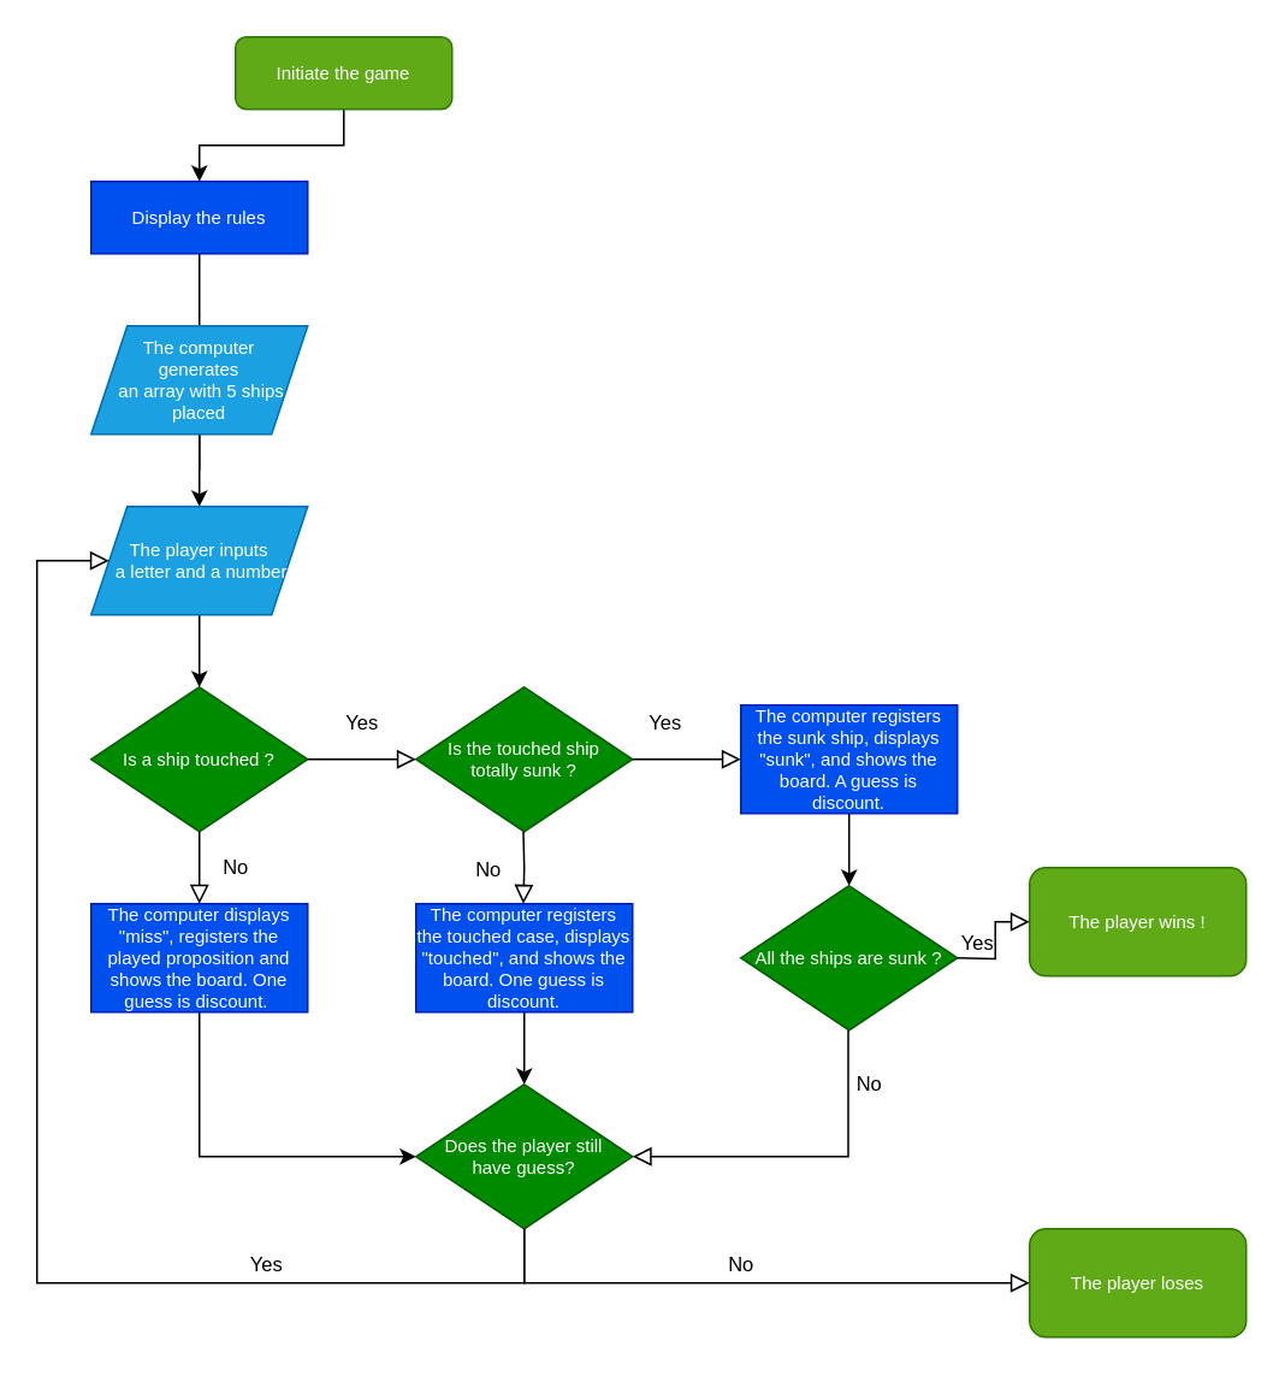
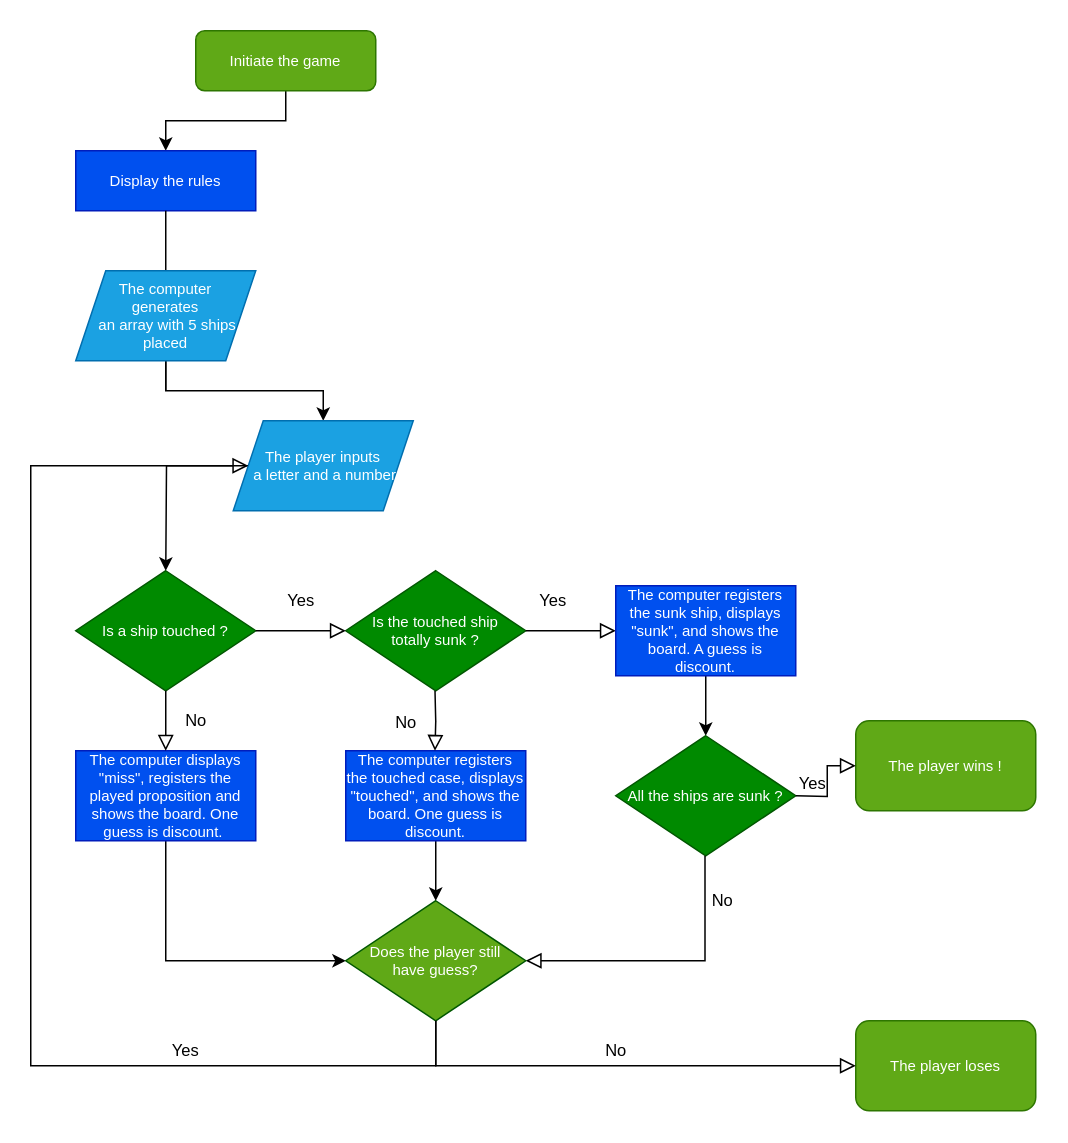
  <mxCell id="0" />
  <mxCell id="1" parent="0" />
  <mxCell id="2" value="" style="edgeStyle=orthogonalEdgeStyle;rounded=0;orthogonalLoop=1;jettySize=auto;html=1;" edge="1" parent="1" source="3" target="5"><mxGeometry relative="1" as="geometry" /></mxCell>
  <mxCell id="3" value="Initiate the game" style="rounded=1;whiteSpace=wrap;html=1;fontSize=10;fillColor=#60a917;fontColor=#ffffff;strokeColor=#2D7600;" vertex="1" parent="1"><mxGeometry x="130" y="20" width="120" height="40" as="geometry" /></mxCell>
  <mxCell id="4" value="" style="edgeStyle=orthogonalEdgeStyle;rounded=0;orthogonalLoop=1;jettySize=auto;html=1;startArrow=none;" edge="1" parent="1" source="10"><mxGeometry relative="1" as="geometry"><mxPoint x="110" y="220" as="targetPoint" /></mxGeometry></mxCell>
  <mxCell id="5" value="Display the rules" style="rounded=0;whiteSpace=wrap;html=1;fontSize=10;fillColor=#0050ef;fontColor=#ffffff;strokeColor=#001DBC;" vertex="1" parent="1"><mxGeometry x="50" y="100" width="120" height="40" as="geometry" /></mxCell>
  <mxCell id="6" value="" style="edgeStyle=orthogonalEdgeStyle;rounded=0;orthogonalLoop=1;jettySize=auto;html=1;" edge="1" parent="1" source="10" target="8"><mxGeometry relative="1" as="geometry" /></mxCell>
  <mxCell id="7" value="" style="edgeStyle=orthogonalEdgeStyle;rounded=0;orthogonalLoop=1;jettySize=auto;html=1;fontSize=10;" edge="1" parent="1" source="8"><mxGeometry relative="1" as="geometry"><mxPoint x="110" y="380" as="targetPoint" /></mxGeometry></mxCell>
- <mxCell id="8" value="The player inputs&lt;br&gt;&amp;nbsp;a letter and a number" style="shape=parallelogram;perimeter=parallelogramPerimeter;whiteSpace=wrap;html=1;fixedSize=1;fontSize=10;fillColor=#1ba1e2;fontColor=#ffffff;strokeColor=#006EAF;" vertex="1" parent="1"><mxGeometry x="50" y="280" width="120" height="60" as="geometry" /></mxCell>
+ <mxCell id="8" value="The player inputs&lt;br&gt;&amp;nbsp;a letter and a number" style="shape=parallelogram;perimeter=parallelogramPerimeter;whiteSpace=wrap;html=1;fixedSize=1;fontSize=10;fillColor=#1ba1e2;fontColor=#ffffff;strokeColor=#006EAF;" vertex="1" parent="1"><mxGeometry x="155" y="280" width="120" height="60" as="geometry" /></mxCell>
  <mxCell id="9" value="" style="edgeStyle=orthogonalEdgeStyle;rounded=0;orthogonalLoop=1;jettySize=auto;html=1;endArrow=none;" edge="1" parent="1" source="5" target="10"><mxGeometry relative="1" as="geometry"><mxPoint x="110" y="140" as="sourcePoint" /><mxPoint x="110" y="220" as="targetPoint" /></mxGeometry></mxCell>
  <mxCell id="10" value="The computer &lt;br&gt;generates&lt;br&gt;&amp;nbsp;an array with 5 ships placed" style="shape=parallelogram;perimeter=parallelogramPerimeter;whiteSpace=wrap;html=1;fixedSize=1;fontSize=10;fillColor=#1ba1e2;fontColor=#ffffff;strokeColor=#006EAF;" vertex="1" parent="1"><mxGeometry x="50" y="180" width="120" height="60" as="geometry" /></mxCell>
  <mxCell id="11" value="Is a ship touched ?" style="rhombus;whiteSpace=wrap;html=1;fontSize=10;fillColor=#008a00;fontColor=#ffffff;strokeColor=#005700;" vertex="1" parent="1"><mxGeometry x="50" y="380" width="120" height="80" as="geometry" /></mxCell>
  <mxCell id="12" value="" style="edgeStyle=orthogonalEdgeStyle;rounded=0;orthogonalLoop=1;jettySize=auto;html=1;fontSize=10;" edge="1" parent="1" source="13" target="26"><mxGeometry relative="1" as="geometry" /></mxCell>
  <mxCell id="13" value="The computer registers the touched case, displays &quot;touched&quot;, and shows the board. One guess is discount." style="rounded=0;whiteSpace=wrap;html=1;fontSize=10;fillColor=#0050ef;fontColor=#ffffff;strokeColor=#001DBC;" vertex="1" parent="1"><mxGeometry x="230" y="500" width="120" height="60" as="geometry" /></mxCell>
  <mxCell id="14" value="" style="edgeStyle=orthogonalEdgeStyle;rounded=0;orthogonalLoop=1;jettySize=auto;html=1;fontSize=10;entryX=0;entryY=0.5;entryDx=0;entryDy=0;exitX=0.5;exitY=1;exitDx=0;exitDy=0;" edge="1" parent="1" source="15" target="26"><mxGeometry relative="1" as="geometry" /></mxCell>
  <mxCell id="15" value="The computer displays &quot;miss&quot;, registers the played proposition and shows the board. One guess is discount.&amp;nbsp;" style="rounded=0;whiteSpace=wrap;html=1;fontSize=10;fillColor=#0050ef;fontColor=#ffffff;strokeColor=#001DBC;" vertex="1" parent="1"><mxGeometry x="50" y="500" width="120" height="60" as="geometry" /></mxCell>
  <mxCell id="16" value="Is the touched ship &lt;br&gt;totally sunk ?" style="rhombus;whiteSpace=wrap;html=1;fontSize=10;rounded=0;fillColor=#008a00;fontColor=#ffffff;strokeColor=#005700;" vertex="1" parent="1"><mxGeometry x="230" y="380" width="120" height="80" as="geometry" /></mxCell>
  <mxCell id="17" value="Yes" style="rounded=0;html=1;jettySize=auto;orthogonalLoop=1;fontSize=11;endArrow=block;endFill=0;endSize=8;strokeWidth=1;shadow=0;labelBackgroundColor=none;edgeStyle=orthogonalEdgeStyle;entryX=0;entryY=0.5;entryDx=0;entryDy=0;exitX=1;exitY=0.5;exitDx=0;exitDy=0;" edge="1" parent="1" source="11" target="16"><mxGeometry y="20" relative="1" as="geometry"><mxPoint as="offset" /><mxPoint x="160" y="410" as="targetPoint" /><mxPoint x="160" y="370" as="sourcePoint" /></mxGeometry></mxCell>
  <mxCell id="18" value="Yes" style="rounded=0;html=1;jettySize=auto;orthogonalLoop=1;fontSize=11;endArrow=block;endFill=0;endSize=8;strokeWidth=1;shadow=0;labelBackgroundColor=none;edgeStyle=orthogonalEdgeStyle;exitX=1;exitY=0.5;exitDx=0;exitDy=0;entryX=0;entryY=0.5;entryDx=0;entryDy=0;" edge="1" parent="1" source="16" target="20"><mxGeometry x="-0.4" y="20" relative="1" as="geometry"><mxPoint as="offset" /><mxPoint x="550" y="420" as="targetPoint" /><mxPoint x="400" y="400" as="sourcePoint" /><Array as="points" /></mxGeometry></mxCell>
  <mxCell id="19" value="" style="edgeStyle=orthogonalEdgeStyle;rounded=0;orthogonalLoop=1;jettySize=auto;html=1;fontSize=10;" edge="1" parent="1" source="20" target="23"><mxGeometry relative="1" as="geometry" /></mxCell>
  <mxCell id="20" value="The computer registers the sunk ship, displays &quot;sunk&quot;, and shows the board. A guess is discount." style="rounded=0;whiteSpace=wrap;html=1;fontSize=10;fillColor=#0050ef;fontColor=#ffffff;strokeColor=#001DBC;" vertex="1" parent="1"><mxGeometry x="410" y="390" width="120" height="60" as="geometry" /></mxCell>
  <mxCell id="21" value="No" style="rounded=0;html=1;jettySize=auto;orthogonalLoop=1;fontSize=11;endArrow=block;endFill=0;endSize=8;strokeWidth=1;shadow=0;labelBackgroundColor=none;edgeStyle=orthogonalEdgeStyle;entryX=0.5;entryY=0;entryDx=0;entryDy=0;exitX=0.5;exitY=1;exitDx=0;exitDy=0;" edge="1" parent="1" source="11" target="15"><mxGeometry y="20" relative="1" as="geometry"><mxPoint as="offset" /><mxPoint x="240" y="430" as="targetPoint" /><mxPoint x="180" y="430" as="sourcePoint" /></mxGeometry></mxCell>
  <mxCell id="22" value="No" style="rounded=0;html=1;jettySize=auto;orthogonalLoop=1;fontSize=11;endArrow=block;endFill=0;endSize=8;strokeWidth=1;shadow=0;labelBackgroundColor=none;edgeStyle=orthogonalEdgeStyle;entryX=0.5;entryY=0;entryDx=0;entryDy=0;exitX=0.5;exitY=1;exitDx=0;exitDy=0;" edge="1" parent="1"><mxGeometry y="20" relative="1" as="geometry"><mxPoint as="offset" /><mxPoint x="289.5" y="500" as="targetPoint" /><mxPoint x="289.5" y="460" as="sourcePoint" /></mxGeometry></mxCell>
  <mxCell id="23" value="All the ships are sunk ?" style="rhombus;whiteSpace=wrap;html=1;fontSize=10;rounded=0;fillColor=#008a00;fontColor=#ffffff;strokeColor=#005700;" vertex="1" parent="1"><mxGeometry x="410" y="490" width="120" height="80" as="geometry" /></mxCell>
  <mxCell id="24" value="No" style="rounded=0;html=1;jettySize=auto;orthogonalLoop=1;fontSize=11;endArrow=block;endFill=0;endSize=8;strokeWidth=1;shadow=0;labelBackgroundColor=none;edgeStyle=orthogonalEdgeStyle;entryX=1;entryY=0.5;entryDx=0;entryDy=0;exitX=0.5;exitY=1;exitDx=0;exitDy=0;" edge="1" parent="1" target="26"><mxGeometry x="-0.683" y="11" relative="1" as="geometry"><mxPoint as="offset" /><mxPoint x="469.5" y="610" as="targetPoint" /><mxPoint x="469.5" y="570" as="sourcePoint" /><Array as="points"><mxPoint x="470" y="640" /></Array></mxGeometry></mxCell>
  <mxCell id="25" value="The player wins !" style="rounded=1;whiteSpace=wrap;html=1;fontSize=10;fillColor=#60a917;fontColor=#ffffff;strokeColor=#2D7600;" vertex="1" parent="1"><mxGeometry x="570" y="480" width="120" height="60" as="geometry" /></mxCell>
- <mxCell id="26" value="Does the player still &lt;br&gt;have guess?" style="rhombus;whiteSpace=wrap;html=1;fontSize=10;fillColor=#008a00;fontColor=#ffffff;strokeColor=#005700;" vertex="1" parent="1"><mxGeometry x="230" y="600" width="120" height="80" as="geometry" /></mxCell>
+ <mxCell id="26" value="Does the player still &lt;br&gt;have guess?" style="rhombus;whiteSpace=wrap;html=1;fontSize=10;fillColor=#60a917;fontColor=#ffffff;strokeColor=#005700;" vertex="1" parent="1"><mxGeometry x="230" y="600" width="120" height="80" as="geometry" /></mxCell>
  <mxCell id="27" value="Yes" style="rounded=0;html=1;jettySize=auto;orthogonalLoop=1;fontSize=11;endArrow=block;endFill=0;endSize=8;strokeWidth=1;shadow=0;labelBackgroundColor=none;edgeStyle=orthogonalEdgeStyle;entryX=0;entryY=0.5;entryDx=0;entryDy=0;" edge="1" parent="1" target="25"><mxGeometry y="10" relative="1" as="geometry"><mxPoint as="offset" /><mxPoint x="580" y="529.5" as="targetPoint" /><mxPoint x="530" y="530" as="sourcePoint" /><Array as="points" /></mxGeometry></mxCell>
  <mxCell id="28" value="The player loses" style="rounded=1;whiteSpace=wrap;html=1;fontSize=10;fillColor=#60a917;fontColor=#ffffff;strokeColor=#2D7600;" vertex="1" parent="1"><mxGeometry x="570" y="680" width="120" height="60" as="geometry" /></mxCell>
  <mxCell id="29" value="No" style="rounded=0;html=1;jettySize=auto;orthogonalLoop=1;fontSize=11;endArrow=block;endFill=0;endSize=8;strokeWidth=1;shadow=0;labelBackgroundColor=none;edgeStyle=orthogonalEdgeStyle;entryX=0;entryY=0.5;entryDx=0;entryDy=0;exitX=0.5;exitY=1;exitDx=0;exitDy=0;" edge="1" parent="1" source="26" target="28"><mxGeometry x="-0.032" y="10" relative="1" as="geometry"><mxPoint as="offset" /><mxPoint x="360" y="650" as="targetPoint" /><mxPoint x="479.5" y="580" as="sourcePoint" /><Array as="points"><mxPoint x="290" y="710" /></Array></mxGeometry></mxCell>
  <mxCell id="30" value="Yes" style="rounded=0;html=1;jettySize=auto;orthogonalLoop=1;fontSize=11;endArrow=block;endFill=0;endSize=8;strokeWidth=1;shadow=0;labelBackgroundColor=none;edgeStyle=orthogonalEdgeStyle;entryX=0;entryY=0.5;entryDx=0;entryDy=0;exitX=0.5;exitY=1;exitDx=0;exitDy=0;" edge="1" parent="1" source="26" target="8"><mxGeometry x="-0.533" y="-10" relative="1" as="geometry"><mxPoint as="offset" /><mxPoint x="260" y="740" as="targetPoint" /><mxPoint x="220" y="740" as="sourcePoint" /><Array as="points"><mxPoint x="290" y="710" /><mxPoint x="20" y="710" /><mxPoint x="20" y="310" /></Array></mxGeometry></mxCell>
